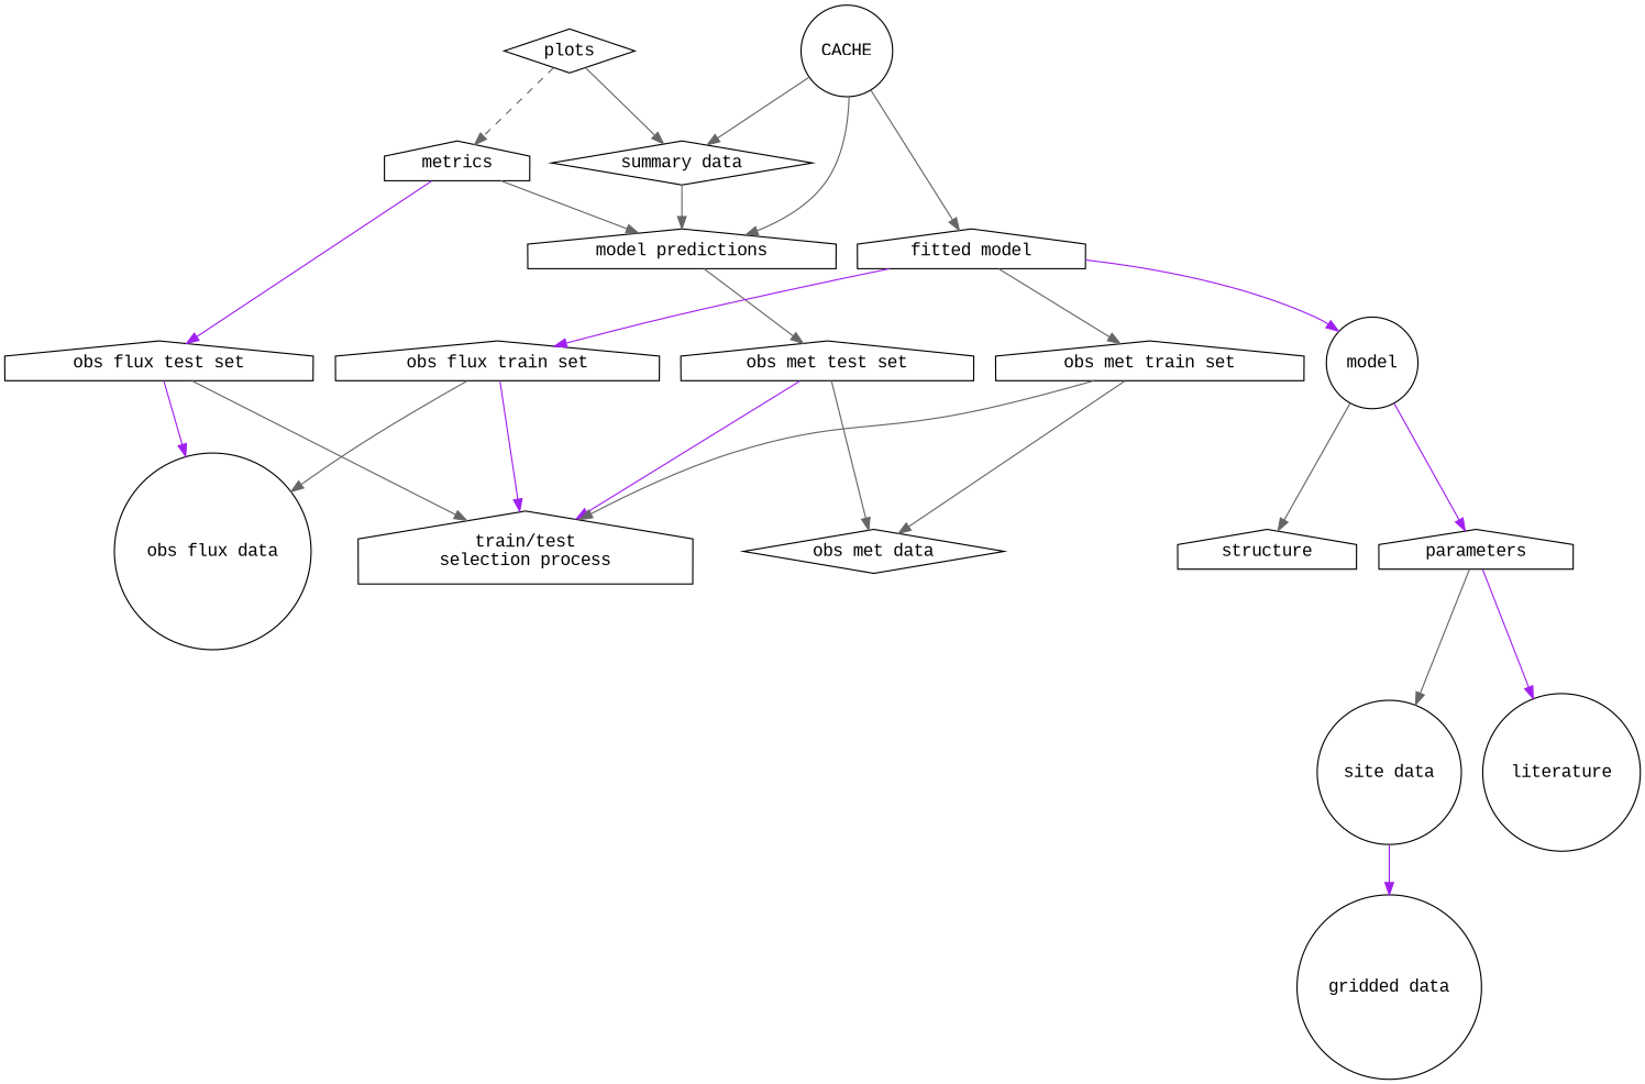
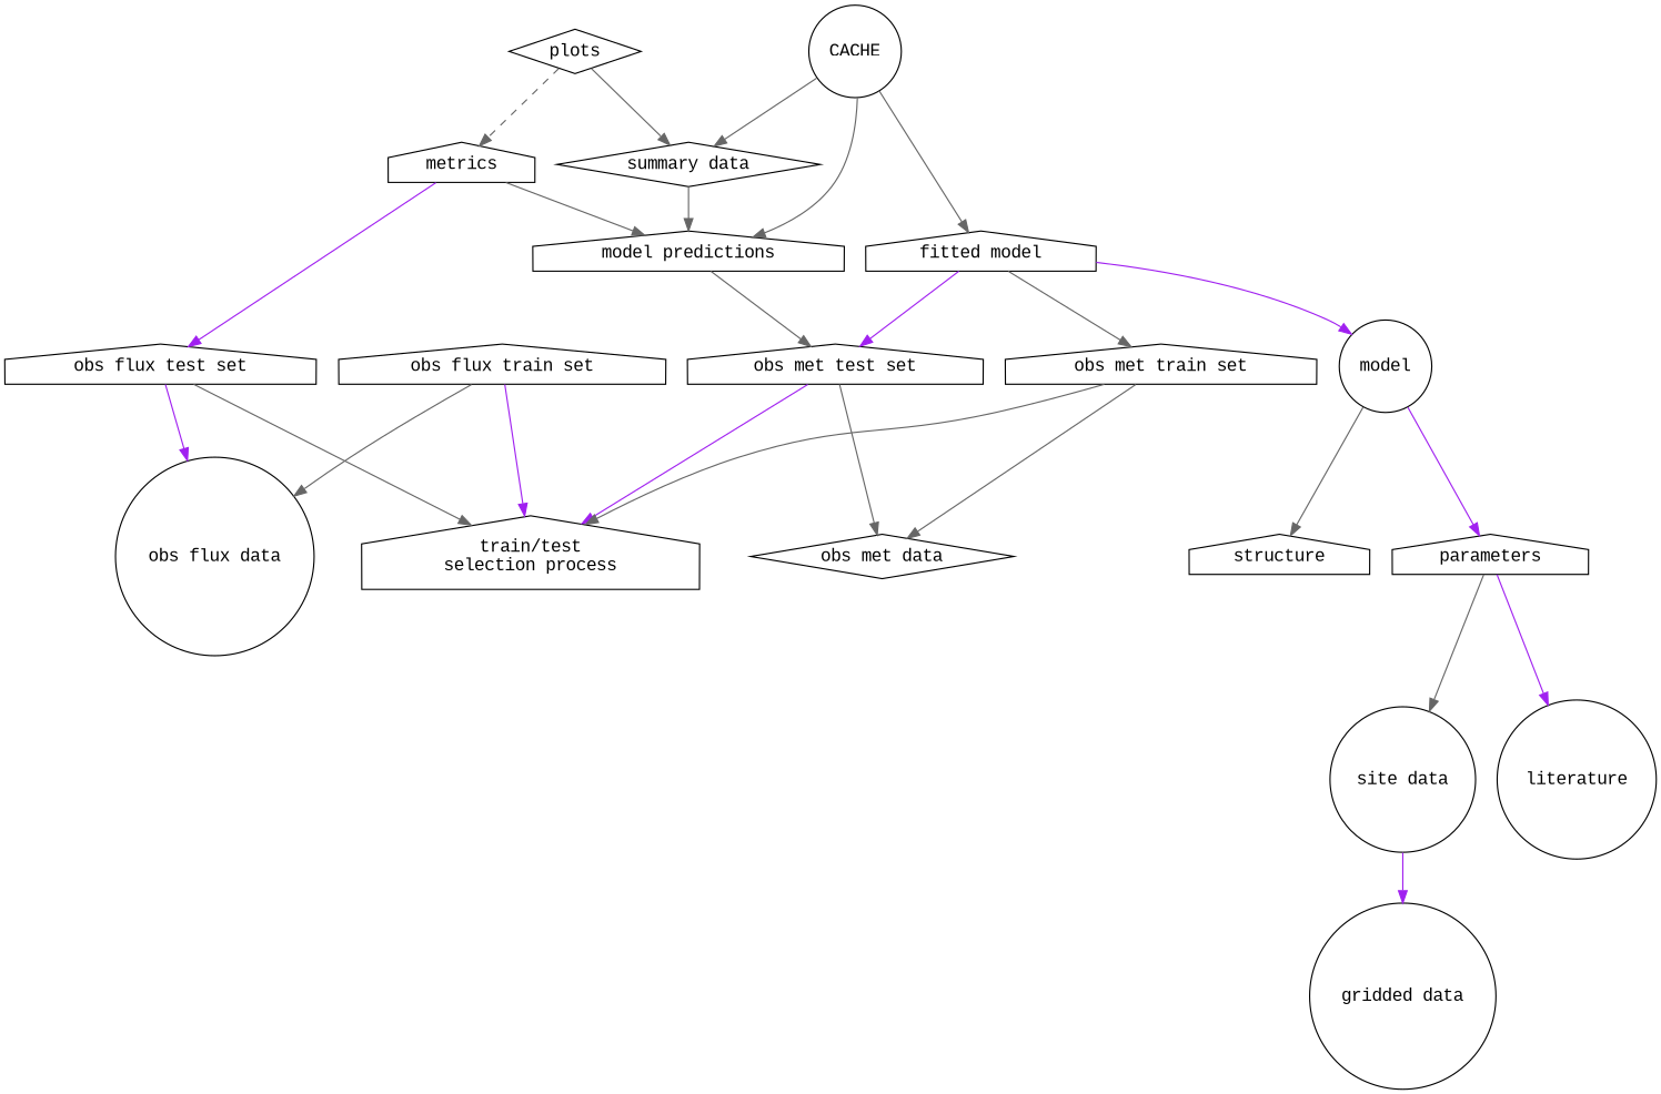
  digraph {
    fontname="Liberation Mono"
    node [fontname="Liberation Mono" shape=house]
    edge [color=gray40 fontname="Liberation Mono"]
    n1 [label="summary data" shape=diamond]
    n2 [label="model predictions"]
    plots [shape=diamond]
    metrics
    n5 [label="obs flux test set"]
    n6 [label="obs met test set"]
    n7 [label="train/test\nselection process"]
    n8 [label="obs flux data" shape=circle]
    n9 [label="fitted model"]
    model [shape=circle]
    n11 [label="obs flux train set"]
    n12 [label="obs met train set"]
    n13 [label="obs met data" shape=diamond]
    structure
    parameters
    n16 [label="site data" shape=circle]
    literature [shape=circle]
    n18 [label="gridded data" shape=circle]
    CACHE [shape=circle]
    n1 -> n2
    n2 -> n6
    plots -> n1
    plots -> metrics [style=dashed]
    metrics -> n2
    metrics -> n5 [color=purple]
    n5 -> n7
    n5 -> n8 [color=purple]
    n6 -> n7 [color=purple]
    n6 -> n13
    n9 -> model [color=purple]
-   n9 -> n11 [color=purple]
+   n9 -> n6 [color=purple]
    n9 -> n12
    model -> structure
    model -> parameters [color=purple]
    n11 -> n7 [color=purple]
    n11 -> n8
    n12 -> n7
    n12 -> n13
    parameters -> n16
    parameters -> literature [color=purple]
    n16 -> n18 [color=purple]
    CACHE -> n1
    CACHE -> n2
    CACHE -> n9
  }
